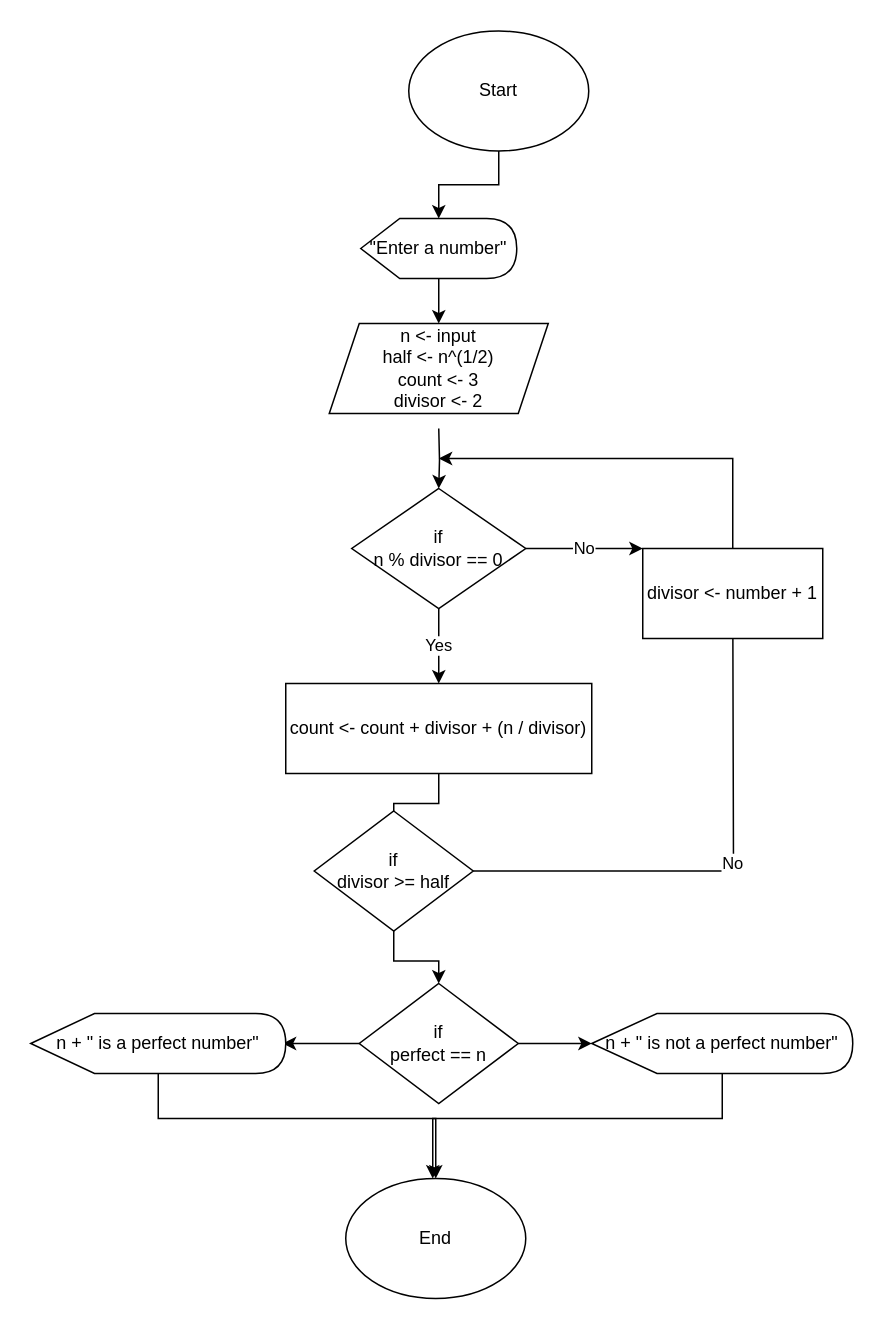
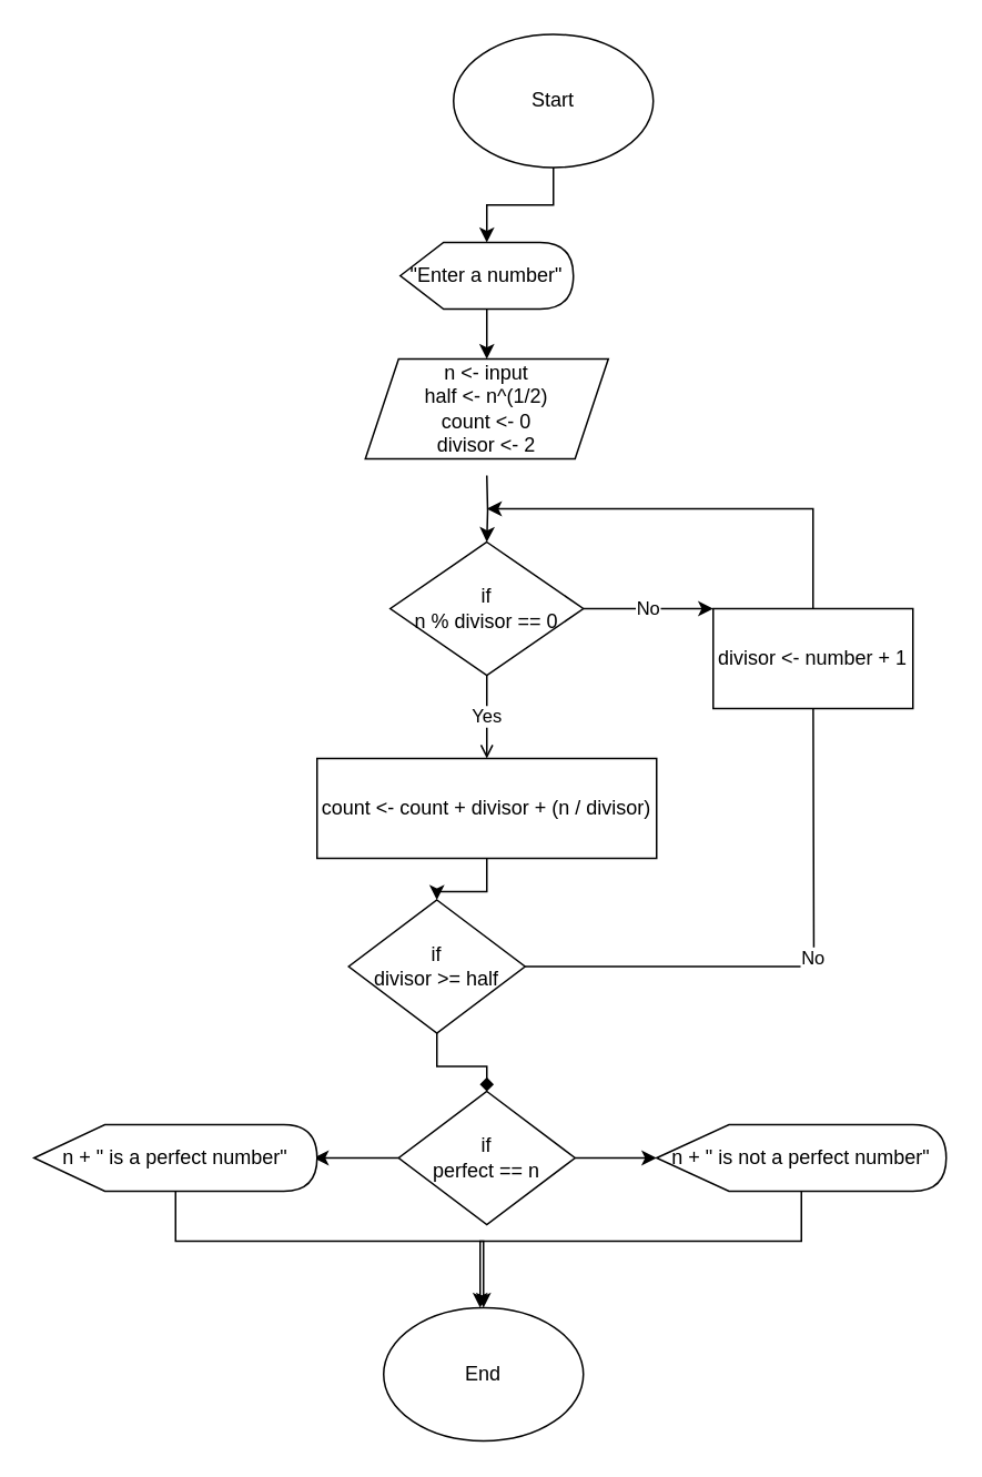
  <mxCell id="0" />
  <mxCell id="1" parent="0" />
  <mxCell id="2" value="" style="edgeStyle=orthogonalEdgeStyle;rounded=0;orthogonalLoop=1;jettySize=auto;html=1;" edge="1" parent="1" source="3" target="21"><mxGeometry relative="1" as="geometry" /></mxCell>
  <mxCell id="3" value="Start" style="ellipse;whiteSpace=wrap;html=1;" parent="1" vertex="1"><mxGeometry x="272" y="20" width="120" height="80" as="geometry" /></mxCell>
  <mxCell id="4" value="End" style="ellipse;whiteSpace=wrap;html=1;" parent="1" vertex="1"><mxGeometry x="230" y="785" width="120" height="80" as="geometry" /></mxCell>
  <mxCell id="5" value="" style="edgeStyle=orthogonalEdgeStyle;rounded=0;orthogonalLoop=1;jettySize=auto;html=1;" edge="1" parent="1" target="12"><mxGeometry relative="1" as="geometry"><mxPoint x="292" y="285" as="sourcePoint" /></mxGeometry></mxCell>
- <mxCell id="6" value="n &amp;lt;- input&lt;br&gt;half &amp;lt;- n^(1/2)&lt;br&gt;count &amp;lt;- 3&lt;br&gt;divisor &amp;lt;- 2" style="shape=parallelogram;perimeter=parallelogramPerimeter;whiteSpace=wrap;html=1;fixedSize=1;" parent="1" vertex="1"><mxGeometry x="219" y="215" width="146" height="60" as="geometry" /></mxCell>
+ <mxCell id="6" value="n &amp;lt;- input&lt;br&gt;half &amp;lt;- n^(1/2)&lt;br&gt;count &amp;lt;- 0&lt;br&gt;divisor &amp;lt;- 2" style="shape=parallelogram;perimeter=parallelogramPerimeter;whiteSpace=wrap;html=1;fixedSize=1;" parent="1" vertex="1"><mxGeometry x="219" y="215" width="146" height="60" as="geometry" /></mxCell>
  <mxCell id="7" value="No" style="edgeStyle=orthogonalEdgeStyle;rounded=0;orthogonalLoop=1;jettySize=auto;html=1;entryX=0.5;entryY=1;entryDx=0;entryDy=0;" edge="1" parent="1" source="9"><mxGeometry relative="1" as="geometry"><mxPoint x="488" y="395" as="targetPoint" /></mxGeometry></mxCell>
- <mxCell id="8" value="" style="edgeStyle=orthogonalEdgeStyle;rounded=0;orthogonalLoop=1;jettySize=auto;html=1;" edge="1" parent="1" source="9" target="19"><mxGeometry relative="1" as="geometry" /></mxCell>
+ <mxCell id="8" value="" style="edgeStyle=orthogonalEdgeStyle;rounded=0;orthogonalLoop=1;jettySize=auto;html=1;endArrow=diamond;" edge="1" parent="1" source="9" target="19"><mxGeometry relative="1" as="geometry" /></mxCell>
  <mxCell id="9" value="if&lt;br&gt;divisor &amp;gt;= half" style="rhombus;whiteSpace=wrap;html=1;" vertex="1" parent="1"><mxGeometry x="209" y="540" width="106" height="80" as="geometry" /></mxCell>
  <mxCell id="10" value="No" style="edgeStyle=orthogonalEdgeStyle;rounded=0;orthogonalLoop=1;jettySize=auto;html=1;" edge="1" parent="1" source="12"><mxGeometry relative="1" as="geometry"><mxPoint x="428" y="365" as="targetPoint" /></mxGeometry></mxCell>
- <mxCell id="11" value="Yes" style="edgeStyle=orthogonalEdgeStyle;rounded=0;orthogonalLoop=1;jettySize=auto;html=1;" edge="1" parent="1" source="12" target="16"><mxGeometry relative="1" as="geometry" /></mxCell>
+ <mxCell id="11" value="Yes" style="edgeStyle=orthogonalEdgeStyle;rounded=0;orthogonalLoop=1;jettySize=auto;html=1;endArrow=open;" edge="1" parent="1" source="12" target="16"><mxGeometry relative="1" as="geometry" /></mxCell>
  <mxCell id="12" value="if&lt;br&gt;n % divisor == 0" style="rhombus;whiteSpace=wrap;html=1;" vertex="1" parent="1"><mxGeometry x="234" y="325" width="116" height="80" as="geometry" /></mxCell>
  <mxCell id="13" style="edgeStyle=orthogonalEdgeStyle;rounded=0;orthogonalLoop=1;jettySize=auto;html=1;exitX=0.5;exitY=0;exitDx=0;exitDy=0;" edge="1" parent="1" source="14"><mxGeometry relative="1" as="geometry"><mxPoint x="292" y="305" as="targetPoint" /><mxPoint x="488" y="335" as="sourcePoint" /><Array as="points"><mxPoint x="488" y="305" /></Array></mxGeometry></mxCell>
  <mxCell id="14" value="divisor &amp;lt;- number + 1" style="whiteSpace=wrap;html=1;" vertex="1" parent="1"><mxGeometry x="428" y="365" width="120" height="60" as="geometry" /></mxCell>
- <mxCell id="15" style="edgeStyle=orthogonalEdgeStyle;rounded=0;orthogonalLoop=1;jettySize=auto;html=1;entryX=0.5;entryY=0;entryDx=0;entryDy=0;endArrow=none;" edge="1" parent="1" source="16" target="9"><mxGeometry relative="1" as="geometry" /></mxCell>
+ <mxCell id="15" style="edgeStyle=orthogonalEdgeStyle;rounded=0;orthogonalLoop=1;jettySize=auto;html=1;entryX=0.5;entryY=0;entryDx=0;entryDy=0;" edge="1" parent="1" source="16" target="9"><mxGeometry relative="1" as="geometry" /></mxCell>
  <mxCell id="16" value="count &amp;lt;- count + divisor + (n / divisor)" style="whiteSpace=wrap;html=1;" vertex="1" parent="1"><mxGeometry x="190" y="455" width="204" height="60" as="geometry" /></mxCell>
  <mxCell id="17" value="" style="edgeStyle=orthogonalEdgeStyle;rounded=0;orthogonalLoop=1;jettySize=auto;html=1;" edge="1" parent="1" source="19"><mxGeometry relative="1" as="geometry"><mxPoint x="188" y="695" as="targetPoint" /></mxGeometry></mxCell>
  <mxCell id="18" value="" style="edgeStyle=orthogonalEdgeStyle;rounded=0;orthogonalLoop=1;jettySize=auto;html=1;" edge="1" parent="1" source="19" target="25"><mxGeometry relative="1" as="geometry" /></mxCell>
  <mxCell id="19" value="if&lt;br&gt;perfect == n" style="rhombus;whiteSpace=wrap;html=1;" vertex="1" parent="1"><mxGeometry x="239" y="655" width="106" height="80" as="geometry" /></mxCell>
  <mxCell id="20" value="" style="edgeStyle=orthogonalEdgeStyle;rounded=0;orthogonalLoop=1;jettySize=auto;html=1;" edge="1" parent="1" source="21" target="6"><mxGeometry relative="1" as="geometry" /></mxCell>
  <mxCell id="21" value="&quot;Enter a number&quot;" style="shape=display;whiteSpace=wrap;html=1;" vertex="1" parent="1"><mxGeometry x="240" y="145" width="104" height="40" as="geometry" /></mxCell>
  <mxCell id="22" style="edgeStyle=orthogonalEdgeStyle;rounded=0;orthogonalLoop=1;jettySize=auto;html=1;" edge="1" parent="1" source="23"><mxGeometry relative="1" as="geometry"><mxPoint x="290" y="785" as="targetPoint" /><Array as="points"><mxPoint x="105" y="745" /><mxPoint x="290" y="745" /></Array></mxGeometry></mxCell>
  <mxCell id="23" value="&lt;span&gt;n + &quot; is a perfect number&quot;&lt;/span&gt;" style="shape=display;whiteSpace=wrap;html=1;" vertex="1" parent="1"><mxGeometry x="20" y="675" width="170" height="40" as="geometry" /></mxCell>
  <mxCell id="24" style="edgeStyle=orthogonalEdgeStyle;rounded=0;orthogonalLoop=1;jettySize=auto;html=1;" edge="1" parent="1" source="25"><mxGeometry relative="1" as="geometry"><mxPoint x="288" y="785" as="targetPoint" /><Array as="points"><mxPoint x="481" y="745" /><mxPoint x="288" y="745" /></Array></mxGeometry></mxCell>
  <mxCell id="25" value="&lt;span&gt;n + &quot; is not a perfect number&quot;&lt;/span&gt;" style="shape=display;whiteSpace=wrap;html=1;" vertex="1" parent="1"><mxGeometry x="394" y="675" width="174" height="40" as="geometry" /></mxCell>
